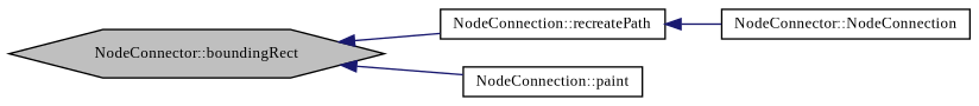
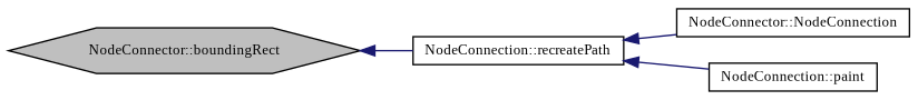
  digraph {
    fontname="Liberation Serif"
    rankdir=LR
    node [color=black fillcolor=white fontname="Liberation Serif" fontsize=10 shape=box style=filled]
    edge [color=midnightblue dir=back fontname="Liberation Serif" fontsize=10 labelfontname=Helvetica labelfontsize=10 style=solid]
    n1 [fillcolor=grey75 fontcolor=black height=0.2 label="NodeConnector::boundingRect" shape=hexagon width=0.4]
    n2 [height=0.2 label="NodeConnection::recreatePath" width=0.4]
    n3 [height=0.2 label="NodeConnector::NodeConnection" width=0.4]
    n4 [height=0.2 label="NodeConnection::paint" width=0.4]
    n1 -> n2
    n2 -> n3
-   n1 -> n4
+   n2 -> n4
  }
